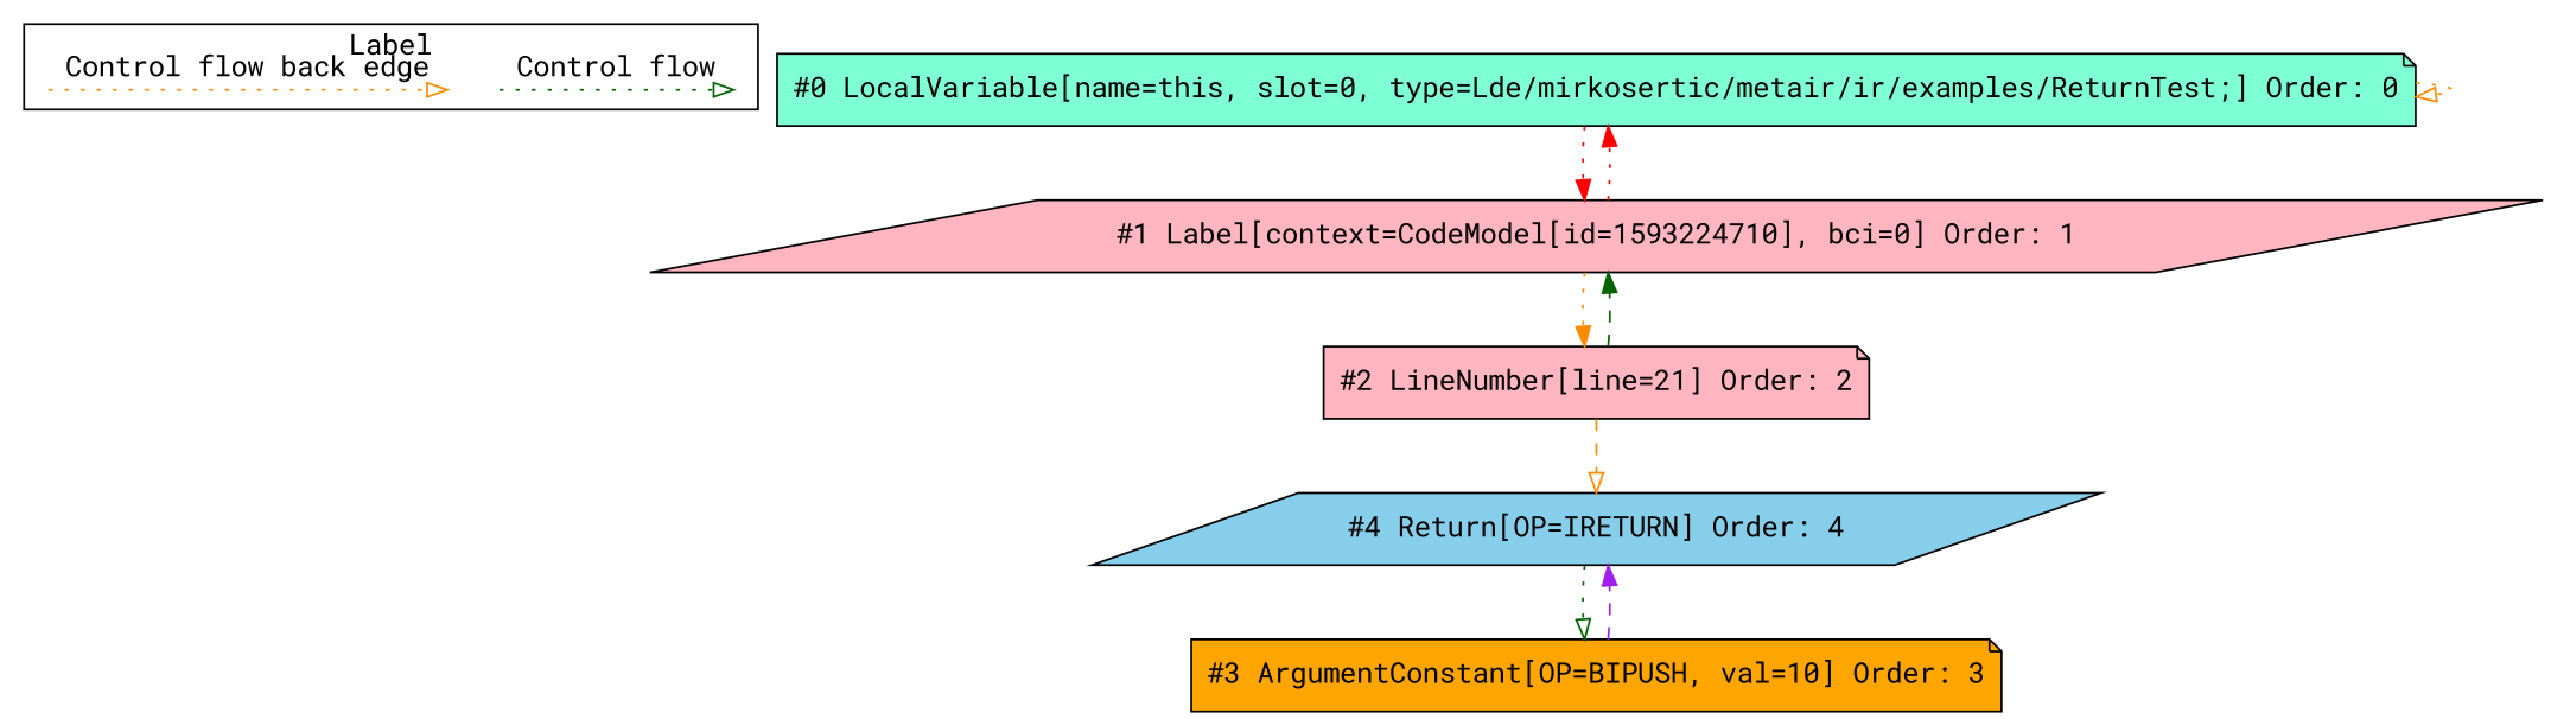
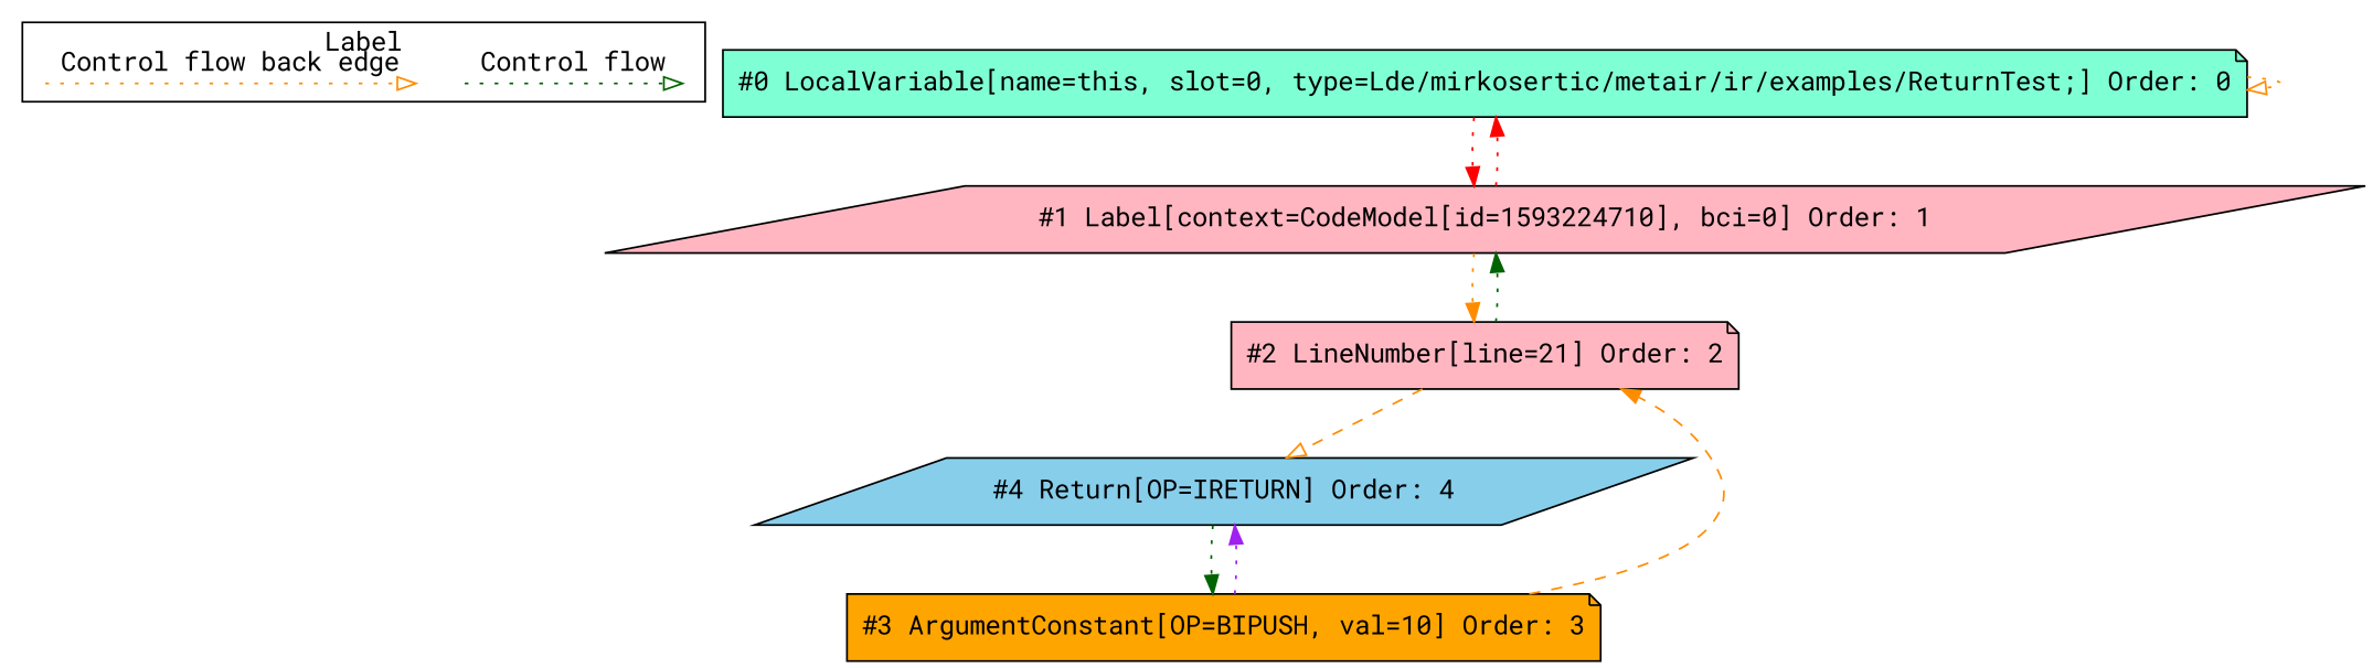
  digraph {
    fontname="Roboto Mono"
    ordering=in
    node [fontname="Roboto Mono" shape=point style=filled]
    edge [arrowhead=normal color=darkorange fontname="Roboto Mono" style=dotted]
    c0 [style=invis]
    c1 [style=invis]
    c2 [style=invis]
    c3 [style=invis]
    n5 [fillcolor=aquamarine label="#0 LocalVariable[name=this, slot=0, type=Lde/mirkosertic/metair/ir/examples/ReturnTest;] Order: 0" shape=note]
    n6 [fillcolor=lightpink label="#1 Label[context=CodeModel[id=1593224710], bci=0] Order: 1" shape=parallelogram]
    n7 [fillcolor=lightpink label="#2 LineNumber[line=21] Order: 2" shape=note]
    n8 [fillcolor=skyblue label="#4 Return[OP=IRETURN] Order: 4" shape=parallelogram]
    n9 [fillcolor=orange label="#3 ArgumentConstant[OP=BIPUSH, val=10] Order: 3" shape=note]
    subgraph cluster_1 {
      label=Label
      subgraph sub_2 {
        label=Legend
        rank=same
        c0
        c1
        c2
        c3
      }
    }
    c0 -> c1 [arrowhead=onormal color=darkgreen label="Control flow"]
    c2 -> c3 [arrowhead=onormal label="Control flow back edge"]
    n5 -> n5 [arrowhead=onormal]
    n5 -> n6 [color=red]
    n6 -> n5 [color=red]
    n6 -> n7
-   n7 -> n6 [color=darkgreen style=dashed]
+   n7 -> n6 [color=darkgreen]
    n7 -> n8 [arrowhead=onormal style=dashed]
-   n8 -> n9 [arrowhead=onormal color=darkgreen]
-   n9 -> n8 [color=purple style=dashed]
+   n8 -> n9 [color=darkgreen]
+   n9 -> n7 [style=dashed]
+   n9 -> n8 [color=purple]
  }
